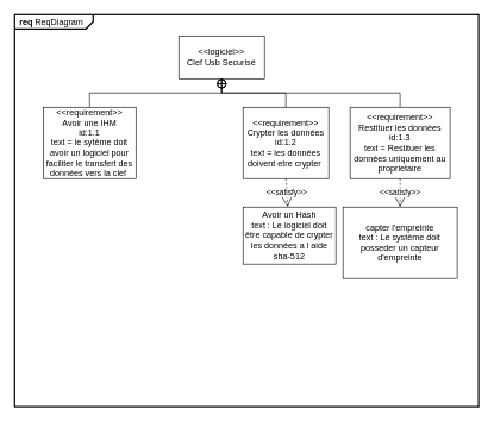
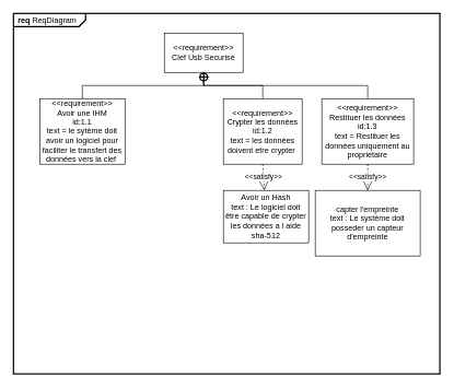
  <mxCell id="0" />
  <mxCell id="1" parent="0" />
  <mxCell id="2" value="&lt;p style=&quot;margin:0px;margin-top:4px;margin-left:7px;text-align:left;&quot;&gt;&lt;b&gt;req&lt;/b&gt;  ReqDiagram&lt;/p&gt;" style="html=1;shape=mxgraph.sysml.package;overflow=fill;labelX=110;strokeWidth=2;align=center;" parent="1" vertex="1"><mxGeometry x="20" y="20" width="650" height="550" as="geometry" /></mxCell>
- <mxCell id="3" value="&amp;lt;&amp;lt;logiciel&amp;gt;&amp;gt;&lt;br&gt;Clef Usb Securisé" style="shape=rect;html=1;whiteSpace=wrap;align=center;" parent="1" vertex="1"><mxGeometry x="250" y="50" width="120" height="60" as="geometry" /></mxCell>
+ <mxCell id="3" value="&amp;lt;&amp;lt;requirement&amp;gt;&amp;gt;&lt;br&gt;Clef Usb Securisé" style="shape=rect;html=1;whiteSpace=wrap;align=center;" parent="1" vertex="1"><mxGeometry x="250" y="50" width="120" height="60" as="geometry" /></mxCell>
  <mxCell id="4" value="&amp;lt;&amp;lt;requirement&amp;gt;&amp;gt;&lt;br&gt;Avoir une IHM&lt;br&gt;id:1.1&lt;br&gt;text = le sytème doit avoir un logiciel pour faciliter le transfert des données vers la clef&amp;nbsp;" style="shape=rect;html=1;whiteSpace=wrap;align=center;" parent="1" vertex="1"><mxGeometry x="60" y="150" width="130" height="100" as="geometry" /></mxCell>
  <mxCell id="5" value="&amp;lt;&amp;lt;requirement&amp;gt;&amp;gt;&lt;br&gt;Crypter les données&lt;br&gt;id:1.2&lt;br&gt;text = les données doivent etre crypter&amp;nbsp;" style="shape=rect;html=1;whiteSpace=wrap;align=center;" parent="1" vertex="1"><mxGeometry x="340" y="150" width="120" height="100" as="geometry" /></mxCell>
  <mxCell id="6" value="" style="rounded=0;html=1;labelBackgroundColor=none;endArrow=none;edgeStyle=elbowEdgeStyle;elbow=vertical;startArrow=sysMLPackCont;startSize=12;" parent="1" source="3" target="4" edge="1"><mxGeometry relative="1" as="geometry"><Array as="points"><mxPoint x="310" y="130" /></Array></mxGeometry></mxCell>
  <mxCell id="7" value="" style="rounded=0;html=1;labelBackgroundColor=none;endArrow=none;edgeStyle=elbowEdgeStyle;elbow=vertical;startArrow=sysMLPackCont;startSize=12;" parent="1" source="3" target="5" edge="1"><mxGeometry relative="1" as="geometry" /></mxCell>
  <mxCell id="8" value="&amp;lt;&amp;lt;requirement&amp;gt;&amp;gt;&lt;br&gt;Restituer les données&lt;br&gt;id:1.3&lt;br&gt;text = Restituer les données uniquement au proprietaire" style="shape=rect;html=1;whiteSpace=wrap;align=center;" parent="1" vertex="1"><mxGeometry x="490" y="150" width="140" height="100" as="geometry" /></mxCell>
  <mxCell id="9" value="" style="rounded=0;html=1;labelBackgroundColor=none;endArrow=none;edgeStyle=elbowEdgeStyle;elbow=vertical;startArrow=sysMLPackCont;startSize=12;" parent="1" target="8" edge="1"><mxGeometry relative="1" as="geometry"><mxPoint x="310" y="110" as="sourcePoint" /><mxPoint x="540" y="170" as="targetPoint" /></mxGeometry></mxCell>
  <mxCell id="10" value="capter l'empreinte&lt;br&gt;text : Le système doit posseder un capteur d'empreinte" style="shape=rect;html=1;whiteSpace=wrap;align=center;" parent="1" vertex="1"><mxGeometry x="480" y="290" width="160" height="100" as="geometry" /></mxCell>
  <mxCell id="11" value="&amp;lt;&amp;lt;satisfy&amp;gt;&amp;gt;" style="endArrow=open;edgeStyle=none;endSize=12;dashed=1;html=1;exitX=0.5;exitY=1;exitDx=0;exitDy=0;" parent="1" source="8" target="10" edge="1"><mxGeometry relative="1" as="geometry" /></mxCell>
  <mxCell id="12" value="Avoir un Hash&lt;br&gt;text : Le logiciel doit être capable de crypter les données a l aide sha-512" style="shape=rect;html=1;whiteSpace=wrap;align=center;" parent="1" vertex="1"><mxGeometry x="340" y="290" width="130" height="80" as="geometry" /></mxCell>
  <mxCell id="13" value="&amp;lt;&amp;lt;satisfy&amp;gt;&amp;gt;" style="endArrow=open;edgeStyle=none;endSize=12;dashed=1;html=1;exitX=0.5;exitY=1;exitDx=0;exitDy=0;" parent="1" source="5" target="12" edge="1"><mxGeometry relative="1" as="geometry"><mxPoint x="480" y="-50" as="sourcePoint" /></mxGeometry></mxCell>
